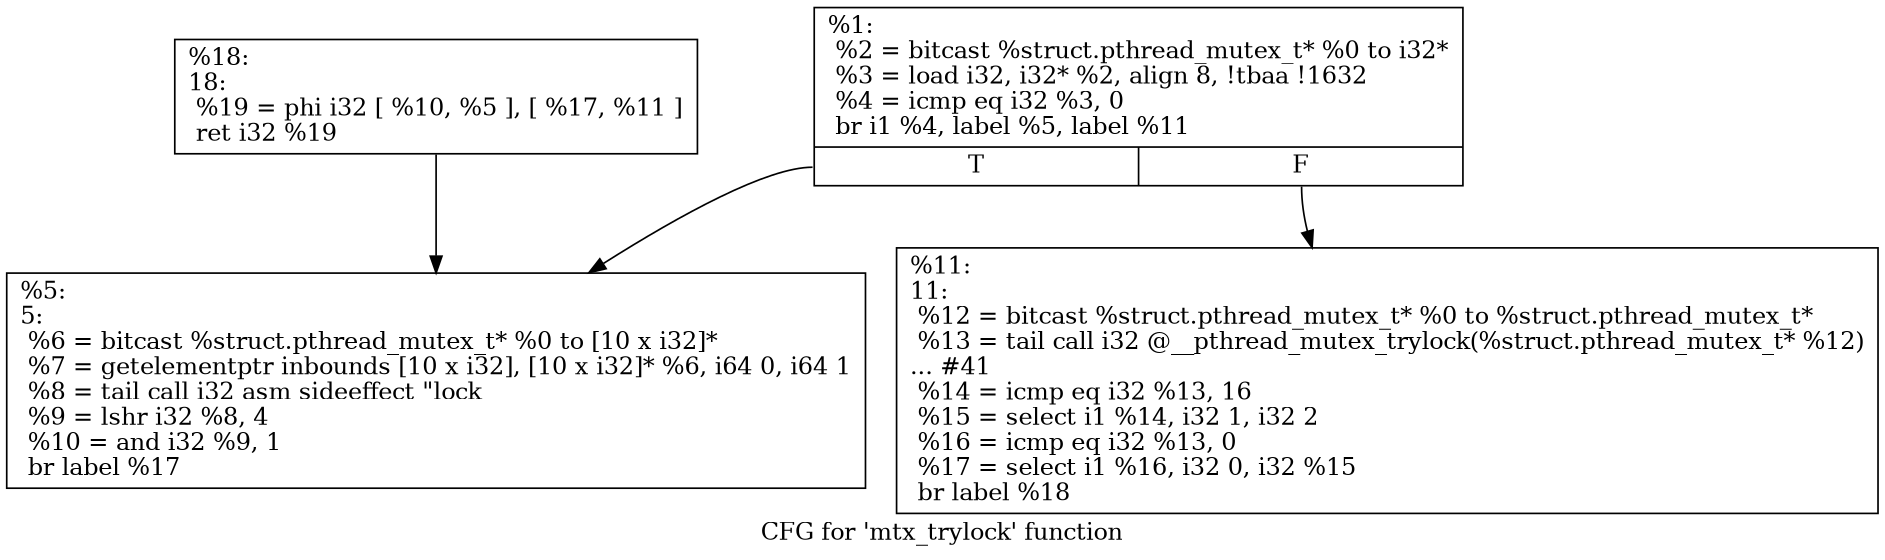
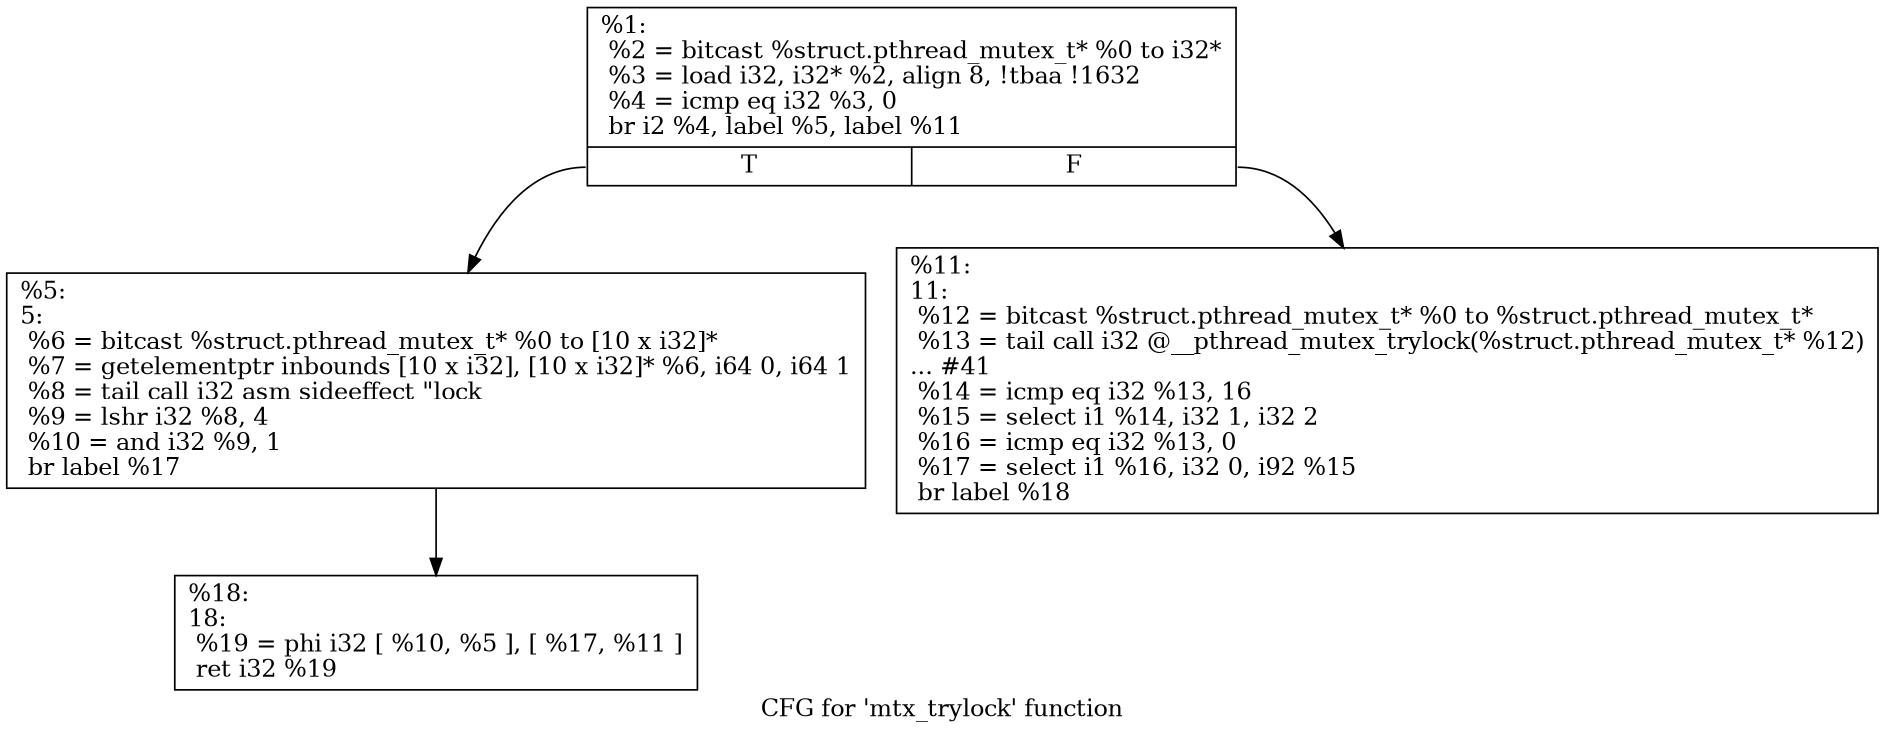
  digraph {
    label="CFG for 'mtx_trylock' function"
    node [shape=record]
-   n1 [label="{%1:\l  %2 = bitcast %struct.pthread_mutex_t* %0 to i32*\l  %3 = load i32, i32* %2, align 8, !tbaa !1632\l  %4 = icmp eq i32 %3, 0\l  br i1 %4, label %5, label %11\l|{<s0>T|<s1>F}}"]
+   n1 [label="{%1:\l  %2 = bitcast %struct.pthread_mutex_t* %0 to i32*\l  %3 = load i32, i32* %2, align 8, !tbaa !1632\l  %4 = icmp eq i32 %3, 0\l  br i2 %4, label %5, label %11\l|{<s0>T|<s1>F}}"]
    n2 [label="{%5:\l5:                                                \l  %6 = bitcast %struct.pthread_mutex_t* %0 to [10 x i32]*\l  %7 = getelementptr inbounds [10 x i32], [10 x i32]* %6, i64 0, i64 1\l  %8 = tail call i32 asm sideeffect \"lock \l  %9 = lshr i32 %8, 4\l  %10 = and i32 %9, 1\l  br label %17\l}"]
-   n3 [label="{%11:\l11:                                               \l  %12 = bitcast %struct.pthread_mutex_t* %0 to %struct.pthread_mutex_t*\l  %13 = tail call i32 @__pthread_mutex_trylock(%struct.pthread_mutex_t* %12)\l... #41\l  %14 = icmp eq i32 %13, 16\l  %15 = select i1 %14, i32 1, i32 2\l  %16 = icmp eq i32 %13, 0\l  %17 = select i1 %16, i32 0, i32 %15\l  br label %18\l}"]
+   n3 [label="{%11:\l11:                                               \l  %12 = bitcast %struct.pthread_mutex_t* %0 to %struct.pthread_mutex_t*\l  %13 = tail call i32 @__pthread_mutex_trylock(%struct.pthread_mutex_t* %12)\l... #41\l  %14 = icmp eq i32 %13, 16\l  %15 = select i1 %14, i32 1, i32 2\l  %16 = icmp eq i32 %13, 0\l  %17 = select i1 %16, i32 0, i92 %15\l  br label %18\l}"]
    n4 [label="{%18:\l18:                                               \l  %19 = phi i32 [ %10, %5 ], [ %17, %11 ]\l  ret i32 %19\l}"]
    n1 -> n2 [tailport=s0]
    n1 -> n3 [tailport=s1]
-   n4 -> n2
+   n2 -> n4
  }
